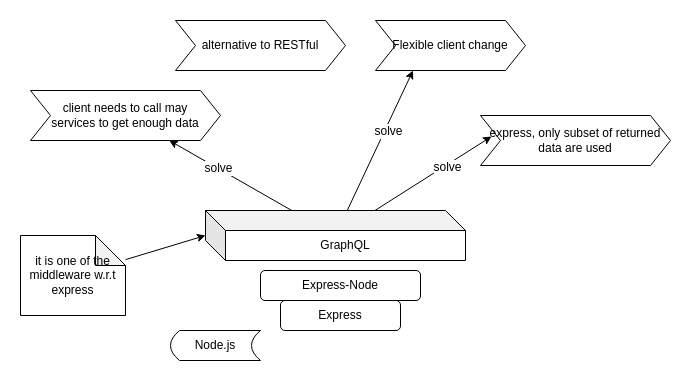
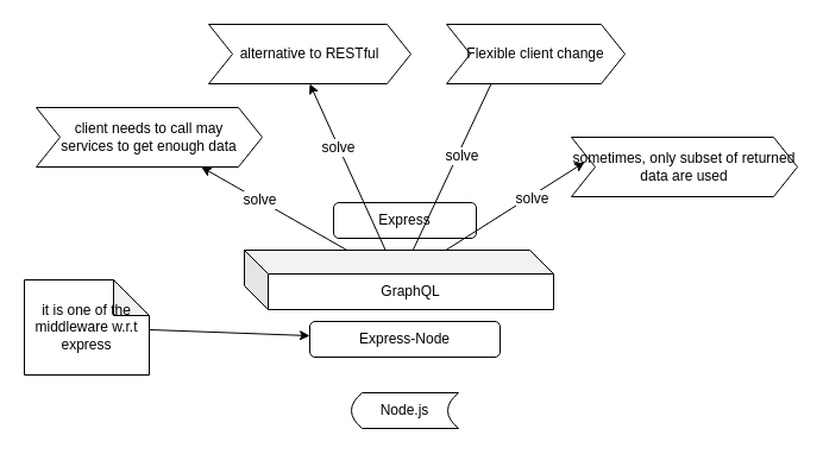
  <mxCell id="0" />
  <mxCell id="1" parent="0" />
- <mxCell id="2" value="Express" style="rounded=1;whiteSpace=wrap;html=1;" vertex="1" parent="1"><mxGeometry x="280" y="300" width="120" height="30" as="geometry" /></mxCell>
+ <mxCell id="2" value="Express" style="rounded=1;whiteSpace=wrap;html=1;" vertex="1" parent="1"><mxGeometry x="280" y="170" width="120" height="30" as="geometry" /></mxCell>
  <mxCell id="3" style="edgeStyle=none;rounded=0;orthogonalLoop=1;jettySize=auto;html=1;entryX=0.058;entryY=0.42;entryDx=0;entryDy=0;entryPerimeter=0;" edge="1" parent="1" source="11" target="17"><mxGeometry relative="1" as="geometry" /></mxCell>
  <mxCell id="4" value="solve" style="text;html=1;align=center;verticalAlign=middle;resizable=0;points=[];;labelBackgroundColor=#ffffff;" vertex="1" connectable="0" parent="3"><mxGeometry x="0.216" y="-2" relative="1" as="geometry"><mxPoint as="offset" /></mxGeometry></mxCell>
  <mxCell id="5" style="edgeStyle=none;rounded=0;orthogonalLoop=1;jettySize=auto;html=1;" edge="1" parent="1" source="11" target="16"><mxGeometry relative="1" as="geometry" /></mxCell>
  <mxCell id="6" value="solve" style="text;html=1;align=center;verticalAlign=middle;resizable=0;points=[];;labelBackgroundColor=#ffffff;" vertex="1" connectable="0" parent="5"><mxGeometry x="0.202" relative="1" as="geometry"><mxPoint as="offset" /></mxGeometry></mxCell>
- <mxCell id="9" style="edgeStyle=none;rounded=0;orthogonalLoop=1;jettySize=auto;html=1;entryX=0.25;entryY=1;entryDx=0;entryDy=0;" edge="1" parent="1" source="11" target="14"><mxGeometry relative="1" as="geometry" /></mxCell>
+ <mxCell id="7" style="edgeStyle=none;rounded=0;orthogonalLoop=1;jettySize=auto;html=1;entryX=0.5;entryY=1;entryDx=0;entryDy=0;" edge="1" parent="1" source="11" target="15"><mxGeometry relative="1" as="geometry" /></mxCell>
+ <mxCell id="8" value="solve" style="text;html=1;align=center;verticalAlign=middle;resizable=0;points=[];;labelBackgroundColor=#ffffff;" vertex="1" connectable="0" parent="7"><mxGeometry x="0.231" y="1" relative="1" as="geometry"><mxPoint as="offset" /></mxGeometry></mxCell>
+ <mxCell id="9" style="edgeStyle=none;rounded=0;orthogonalLoop=1;jettySize=auto;html=1;entryX=0.25;entryY=1;entryDx=0;entryDy=0;endArrow=none;" edge="1" parent="1" source="11" target="14"><mxGeometry relative="1" as="geometry" /></mxCell>
  <mxCell id="10" value="solve" style="text;html=1;align=center;verticalAlign=middle;resizable=0;points=[];;labelBackgroundColor=#ffffff;" vertex="1" connectable="0" parent="9"><mxGeometry x="0.156" y="-3" relative="1" as="geometry"><mxPoint as="offset" /></mxGeometry></mxCell>
  <mxCell id="11" value="GraphQL" style="shape=cube;whiteSpace=wrap;html=1;boundedLbl=1;backgroundOutline=1;darkOpacity=0.05;darkOpacity2=0.1;" vertex="1" parent="1"><mxGeometry x="205" y="210" width="260" height="50" as="geometry" /></mxCell>
  <mxCell id="12" value="Express-Node" style="rounded=1;whiteSpace=wrap;html=1;" vertex="1" parent="1"><mxGeometry x="260" y="270" width="160" height="30" as="geometry" /></mxCell>
- <mxCell id="13" value="Node.js" style="shape=dataStorage;whiteSpace=wrap;html=1;" vertex="1" parent="1"><mxGeometry x="170" y="330" width="90" height="30" as="geometry" /></mxCell>
+ <mxCell id="13" value="Node.js" style="shape=dataStorage;whiteSpace=wrap;html=1;" vertex="1" parent="1"><mxGeometry x="295" y="330" width="90" height="30" as="geometry" /></mxCell>
  <mxCell id="14" value="Flexible client change" style="shape=step;perimeter=stepPerimeter;whiteSpace=wrap;html=1;fixedSize=1;" vertex="1" parent="1"><mxGeometry x="375" y="20" width="150" height="50" as="geometry" /></mxCell>
  <mxCell id="15" value="alternative to RESTful" style="shape=step;perimeter=stepPerimeter;whiteSpace=wrap;html=1;fixedSize=1;" vertex="1" parent="1"><mxGeometry x="175" y="20" width="170" height="50" as="geometry" /></mxCell>
  <mxCell id="16" value="client needs to call may &lt;br&gt;services to get enough data" style="shape=step;perimeter=stepPerimeter;whiteSpace=wrap;html=1;fixedSize=1;" vertex="1" parent="1"><mxGeometry x="30" y="90" width="190" height="50" as="geometry" /></mxCell>
- <mxCell id="17" value="express, only subset of returned data are used" style="shape=step;perimeter=stepPerimeter;whiteSpace=wrap;html=1;fixedSize=1;" vertex="1" parent="1"><mxGeometry x="480" y="115" width="190" height="50" as="geometry" /></mxCell>
- <mxCell id="18" style="edgeStyle=none;rounded=0;orthogonalLoop=1;jettySize=auto;html=1;entryX=0;entryY=0;entryDx=0;entryDy=25;entryPerimeter=0;" edge="1" parent="1" source="19" target="11"><mxGeometry relative="1" as="geometry" /></mxCell>
+ <mxCell id="17" value="sometimes, only subset of returned data are used" style="shape=step;perimeter=stepPerimeter;whiteSpace=wrap;html=1;fixedSize=1;" vertex="1" parent="1"><mxGeometry x="480" y="115" width="190" height="50" as="geometry" /></mxCell>
+ <mxCell id="18" style="edgeStyle=none;rounded=0;orthogonalLoop=1;jettySize=auto;html=1;" edge="1" parent="1" source="19" target="12"><mxGeometry relative="1" as="geometry" /></mxCell>
  <mxCell id="19" value="it is one of the middleware w.r.t express" style="shape=note;whiteSpace=wrap;html=1;backgroundOutline=1;darkOpacity=0.05;" vertex="1" parent="1"><mxGeometry x="20" y="235" width="105" height="80" as="geometry" /></mxCell>
